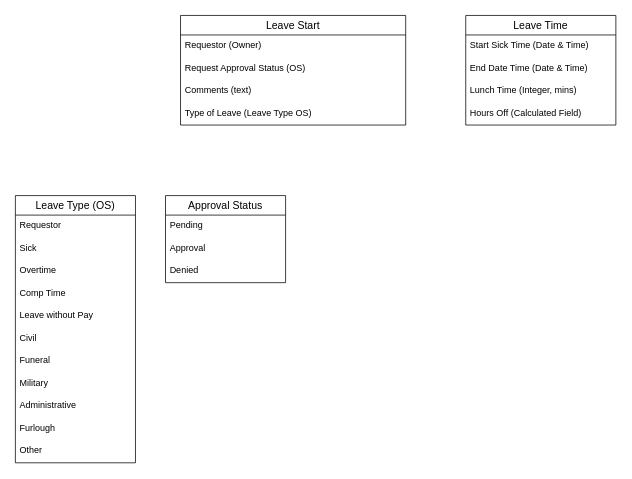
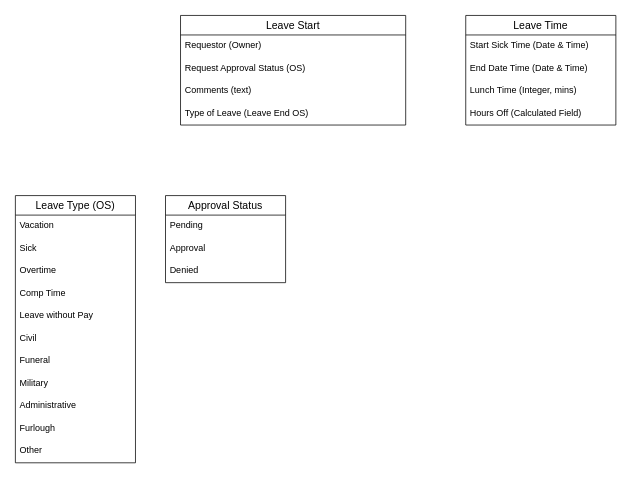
  <mxCell id="0" />
  <mxCell id="1" parent="0" />
  <mxCell id="2" value="Leave Type (OS)" style="swimlane;fontStyle=0;childLayout=stackLayout;horizontal=1;startSize=26;horizontalStack=0;resizeParent=1;resizeParentMax=0;resizeLast=0;collapsible=1;marginBottom=0;align=center;fontSize=14;" vertex="1" parent="1"><mxGeometry x="20" y="260" width="160" height="356" as="geometry" /></mxCell>
- <mxCell id="3" value="Requestor" style="text;strokeColor=none;fillColor=none;spacingLeft=4;spacingRight=4;overflow=hidden;rotatable=0;points=[[0,0.5],[1,0.5]];portConstraint=eastwest;fontSize=12;" vertex="1" parent="2"><mxGeometry y="26" width="160" height="30" as="geometry" /></mxCell>
+ <mxCell id="3" value="Vacation" style="text;strokeColor=none;fillColor=none;spacingLeft=4;spacingRight=4;overflow=hidden;rotatable=0;points=[[0,0.5],[1,0.5]];portConstraint=eastwest;fontSize=12;" vertex="1" parent="2"><mxGeometry y="26" width="160" height="30" as="geometry" /></mxCell>
  <mxCell id="4" value="Sick&#10;" style="text;strokeColor=none;fillColor=none;spacingLeft=4;spacingRight=4;overflow=hidden;rotatable=0;points=[[0,0.5],[1,0.5]];portConstraint=eastwest;fontSize=12;" vertex="1" parent="2"><mxGeometry y="56" width="160" height="30" as="geometry" /></mxCell>
  <mxCell id="5" value="Overtime" style="text;strokeColor=none;fillColor=none;spacingLeft=4;spacingRight=4;overflow=hidden;rotatable=0;points=[[0,0.5],[1,0.5]];portConstraint=eastwest;fontSize=12;" vertex="1" parent="2"><mxGeometry y="86" width="160" height="30" as="geometry" /></mxCell>
  <mxCell id="6" value="Comp Time" style="text;strokeColor=none;fillColor=none;spacingLeft=4;spacingRight=4;overflow=hidden;rotatable=0;points=[[0,0.5],[1,0.5]];portConstraint=eastwest;fontSize=12;" vertex="1" parent="2"><mxGeometry y="116" width="160" height="30" as="geometry" /></mxCell>
  <mxCell id="7" value="Leave without Pay" style="text;strokeColor=none;fillColor=none;spacingLeft=4;spacingRight=4;overflow=hidden;rotatable=0;points=[[0,0.5],[1,0.5]];portConstraint=eastwest;fontSize=12;" vertex="1" parent="2"><mxGeometry y="146" width="160" height="30" as="geometry" /></mxCell>
  <mxCell id="8" value="Civil" style="text;strokeColor=none;fillColor=none;spacingLeft=4;spacingRight=4;overflow=hidden;rotatable=0;points=[[0,0.5],[1,0.5]];portConstraint=eastwest;fontSize=12;" vertex="1" parent="2"><mxGeometry y="176" width="160" height="30" as="geometry" /></mxCell>
  <mxCell id="9" value="Funeral" style="text;strokeColor=none;fillColor=none;spacingLeft=4;spacingRight=4;overflow=hidden;rotatable=0;points=[[0,0.5],[1,0.5]];portConstraint=eastwest;fontSize=12;" vertex="1" parent="2"><mxGeometry y="206" width="160" height="30" as="geometry" /></mxCell>
  <mxCell id="10" value="Military" style="text;strokeColor=none;fillColor=none;spacingLeft=4;spacingRight=4;overflow=hidden;rotatable=0;points=[[0,0.5],[1,0.5]];portConstraint=eastwest;fontSize=12;" vertex="1" parent="2"><mxGeometry y="236" width="160" height="30" as="geometry" /></mxCell>
  <mxCell id="11" value="Administrative" style="text;strokeColor=none;fillColor=none;spacingLeft=4;spacingRight=4;overflow=hidden;rotatable=0;points=[[0,0.5],[1,0.5]];portConstraint=eastwest;fontSize=12;" vertex="1" parent="2"><mxGeometry y="266" width="160" height="30" as="geometry" /></mxCell>
  <mxCell id="12" value="Furlough" style="text;strokeColor=none;fillColor=none;spacingLeft=4;spacingRight=4;overflow=hidden;rotatable=0;points=[[0,0.5],[1,0.5]];portConstraint=eastwest;fontSize=12;" vertex="1" parent="2"><mxGeometry y="296" width="160" height="30" as="geometry" /></mxCell>
  <mxCell id="13" value="Other" style="text;strokeColor=none;fillColor=none;spacingLeft=4;spacingRight=4;overflow=hidden;rotatable=0;points=[[0,0.5],[1,0.5]];portConstraint=eastwest;fontSize=12;" vertex="1" parent="2"><mxGeometry y="326" width="160" height="30" as="geometry" /></mxCell>
  <mxCell id="14" value="Approval Status" style="swimlane;fontStyle=0;childLayout=stackLayout;horizontal=1;startSize=26;horizontalStack=0;resizeParent=1;resizeParentMax=0;resizeLast=0;collapsible=1;marginBottom=0;align=center;fontSize=14;" vertex="1" parent="1"><mxGeometry x="220" y="260" width="160" height="116" as="geometry" /></mxCell>
  <mxCell id="15" value="Pending" style="text;strokeColor=none;fillColor=none;spacingLeft=4;spacingRight=4;overflow=hidden;rotatable=0;points=[[0,0.5],[1,0.5]];portConstraint=eastwest;fontSize=12;" vertex="1" parent="14"><mxGeometry y="26" width="160" height="30" as="geometry" /></mxCell>
  <mxCell id="16" value="Approval" style="text;strokeColor=none;fillColor=none;spacingLeft=4;spacingRight=4;overflow=hidden;rotatable=0;points=[[0,0.5],[1,0.5]];portConstraint=eastwest;fontSize=12;" vertex="1" parent="14"><mxGeometry y="56" width="160" height="30" as="geometry" /></mxCell>
  <mxCell id="17" value="Denied" style="text;strokeColor=none;fillColor=none;spacingLeft=4;spacingRight=4;overflow=hidden;rotatable=0;points=[[0,0.5],[1,0.5]];portConstraint=eastwest;fontSize=12;" vertex="1" parent="14"><mxGeometry y="86" width="160" height="30" as="geometry" /></mxCell>
  <mxCell id="18" value="Leave Start" style="swimlane;fontStyle=0;childLayout=stackLayout;horizontal=1;startSize=26;horizontalStack=0;resizeParent=1;resizeParentMax=0;resizeLast=0;collapsible=1;marginBottom=0;align=center;fontSize=14;" vertex="1" parent="1"><mxGeometry x="240" y="20" width="300" height="146" as="geometry" /></mxCell>
  <mxCell id="19" value="Requestor (Owner)" style="text;strokeColor=none;fillColor=none;spacingLeft=4;spacingRight=4;overflow=hidden;rotatable=0;points=[[0,0.5],[1,0.5]];portConstraint=eastwest;fontSize=12;" vertex="1" parent="18"><mxGeometry y="26" width="300" height="30" as="geometry" /></mxCell>
  <mxCell id="20" value="Request Approval Status (OS)" style="text;strokeColor=none;fillColor=none;spacingLeft=4;spacingRight=4;overflow=hidden;rotatable=0;points=[[0,0.5],[1,0.5]];portConstraint=eastwest;fontSize=12;" vertex="1" parent="18"><mxGeometry y="56" width="300" height="30" as="geometry" /></mxCell>
  <mxCell id="21" value="Comments (text)" style="text;strokeColor=none;fillColor=none;spacingLeft=4;spacingRight=4;overflow=hidden;rotatable=0;points=[[0,0.5],[1,0.5]];portConstraint=eastwest;fontSize=12;" vertex="1" parent="18"><mxGeometry y="86" width="300" height="30" as="geometry" /></mxCell>
- <mxCell id="22" value="Type of Leave (Leave Type OS)" style="text;strokeColor=none;fillColor=none;spacingLeft=4;spacingRight=4;overflow=hidden;rotatable=0;points=[[0,0.5],[1,0.5]];portConstraint=eastwest;fontSize=12;" vertex="1" parent="18"><mxGeometry y="116" width="300" height="30" as="geometry" /></mxCell>
+ <mxCell id="22" value="Type of Leave (Leave End OS)" style="text;strokeColor=none;fillColor=none;spacingLeft=4;spacingRight=4;overflow=hidden;rotatable=0;points=[[0,0.5],[1,0.5]];portConstraint=eastwest;fontSize=12;" vertex="1" parent="18"><mxGeometry y="116" width="300" height="30" as="geometry" /></mxCell>
  <mxCell id="23" value="Leave Time" style="swimlane;fontStyle=0;childLayout=stackLayout;horizontal=1;startSize=26;horizontalStack=0;resizeParent=1;resizeParentMax=0;resizeLast=0;collapsible=1;marginBottom=0;align=center;fontSize=14;" vertex="1" parent="1"><mxGeometry x="620" y="20" width="200" height="146" as="geometry" /></mxCell>
  <mxCell id="24" value="Start Sick Time (Date &amp; Time)" style="text;strokeColor=none;fillColor=none;spacingLeft=4;spacingRight=4;overflow=hidden;rotatable=0;points=[[0,0.5],[1,0.5]];portConstraint=eastwest;fontSize=12;" vertex="1" parent="23"><mxGeometry y="26" width="200" height="30" as="geometry" /></mxCell>
  <mxCell id="25" value="End Date Time (Date &amp; Time)" style="text;strokeColor=none;fillColor=none;spacingLeft=4;spacingRight=4;overflow=hidden;rotatable=0;points=[[0,0.5],[1,0.5]];portConstraint=eastwest;fontSize=12;" vertex="1" parent="23"><mxGeometry y="56" width="200" height="30" as="geometry" /></mxCell>
  <mxCell id="26" value="Lunch Time (Integer, mins)" style="text;strokeColor=none;fillColor=none;spacingLeft=4;spacingRight=4;overflow=hidden;rotatable=0;points=[[0,0.5],[1,0.5]];portConstraint=eastwest;fontSize=12;" vertex="1" parent="23"><mxGeometry y="86" width="200" height="30" as="geometry" /></mxCell>
  <mxCell id="27" value="Hours Off (Calculated Field)" style="text;strokeColor=none;fillColor=none;spacingLeft=4;spacingRight=4;overflow=hidden;rotatable=0;points=[[0,0.5],[1,0.5]];portConstraint=eastwest;fontSize=12;" vertex="1" parent="23"><mxGeometry y="116" width="200" height="30" as="geometry" /></mxCell>
